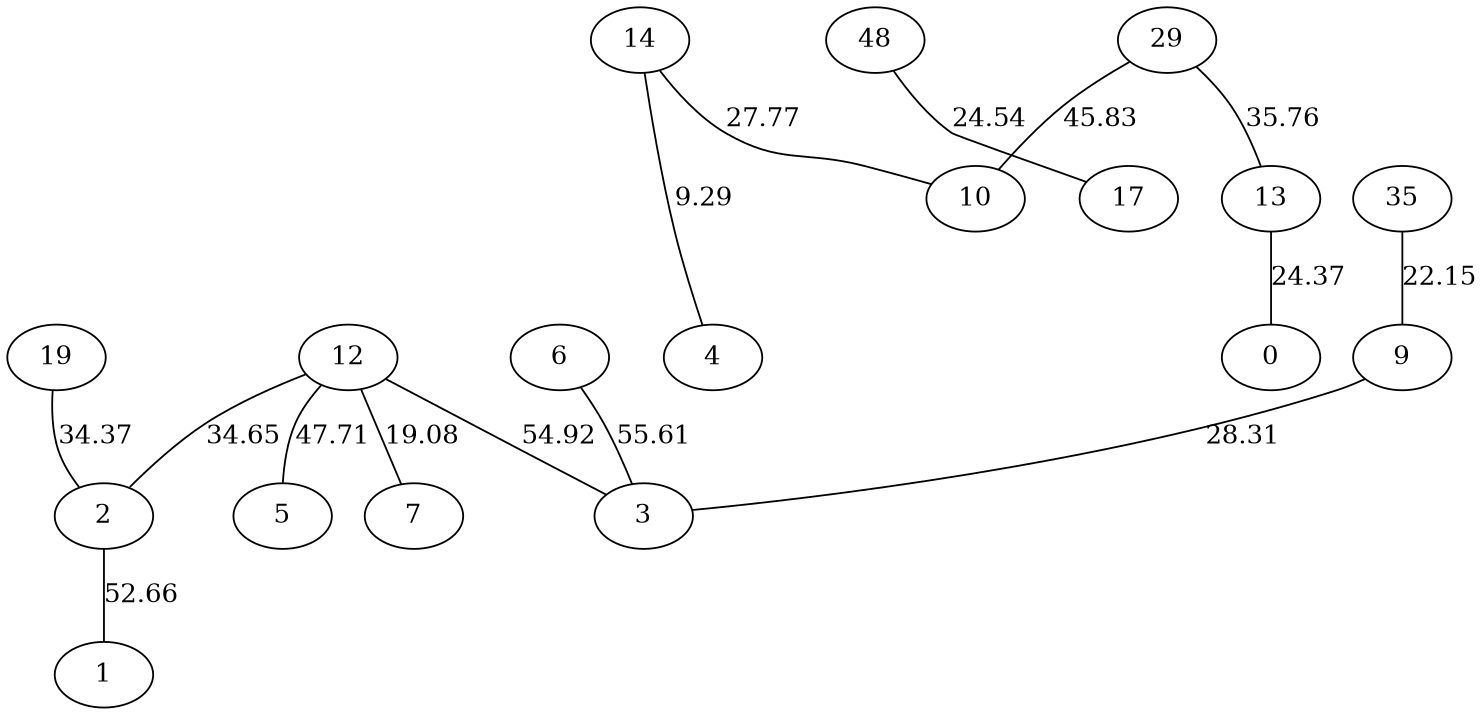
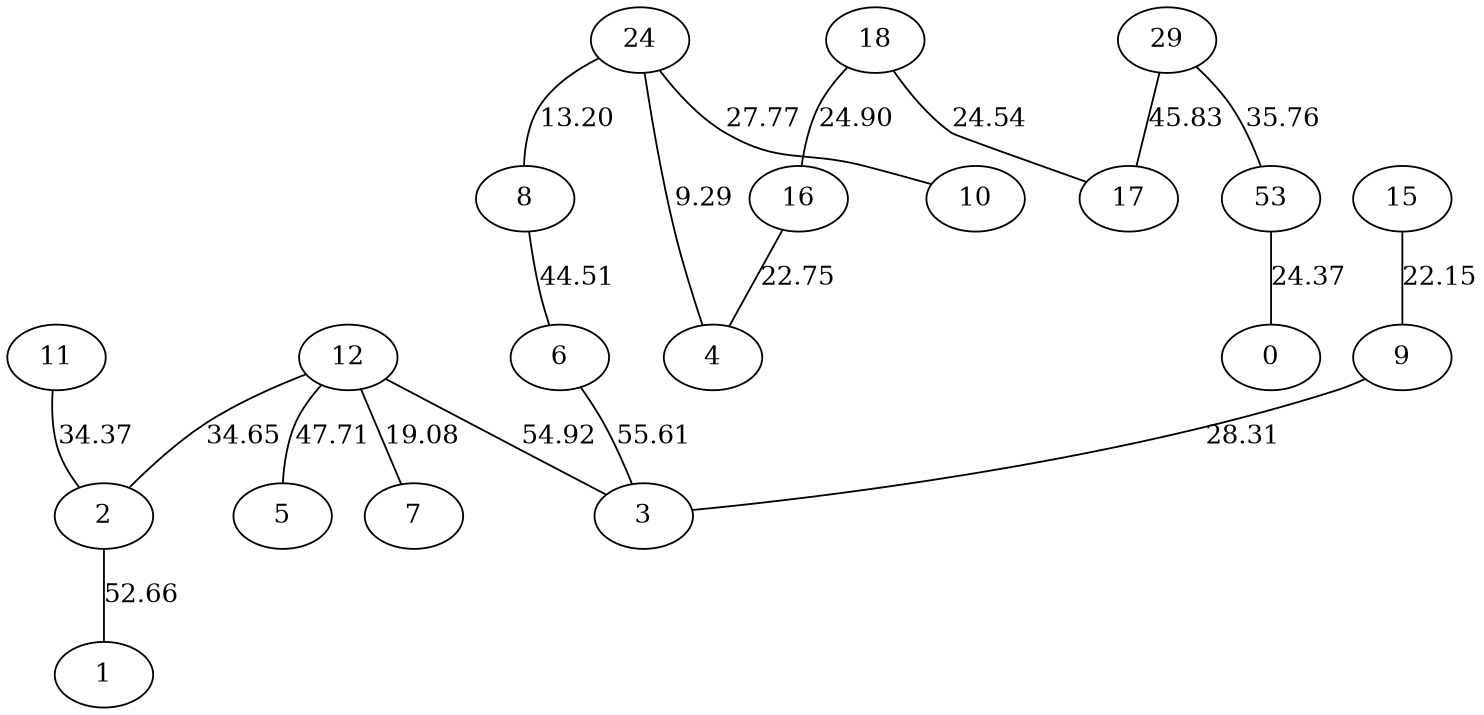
  graph {
    2
    1
    6
    3
+   8
    9
-   11 [label=19]
+   11
    12
    5
    7
-   13
+   13 [label=53]
    0
-   14
+   14 [label=24]
    4
    10
-   15 [label=35]
-   18 [label=48]
+   15
+   16
+   18
    17
    n20 [label=29]
    2 -- 1 [label=52.66]
    6 -- 3 [label=55.61]
+   8 -- 6 [label=44.51]
    9 -- 3 [label=28.31]
    11 -- 2 [label=34.37]
    12 -- 2 [label=34.65]
    12 -- 3 [label=54.92]
    12 -- 5 [label=47.71]
    12 -- 7 [label=19.08]
    13 -- 0 [label=24.37]
+   14 -- 8 [label=13.20]
    14 -- 4 [label=9.29]
    14 -- 10 [label=27.77]
    15 -- 9 [label=22.15]
+   16 -- 4 [label=22.75]
+   18 -- 16 [label=24.90]
    18 -- 17 [label=24.54]
    n20 -- 13 [label=35.76]
-   n20 -- 10 [label=45.83]
+   n20 -- 17 [label=45.83]
  }
